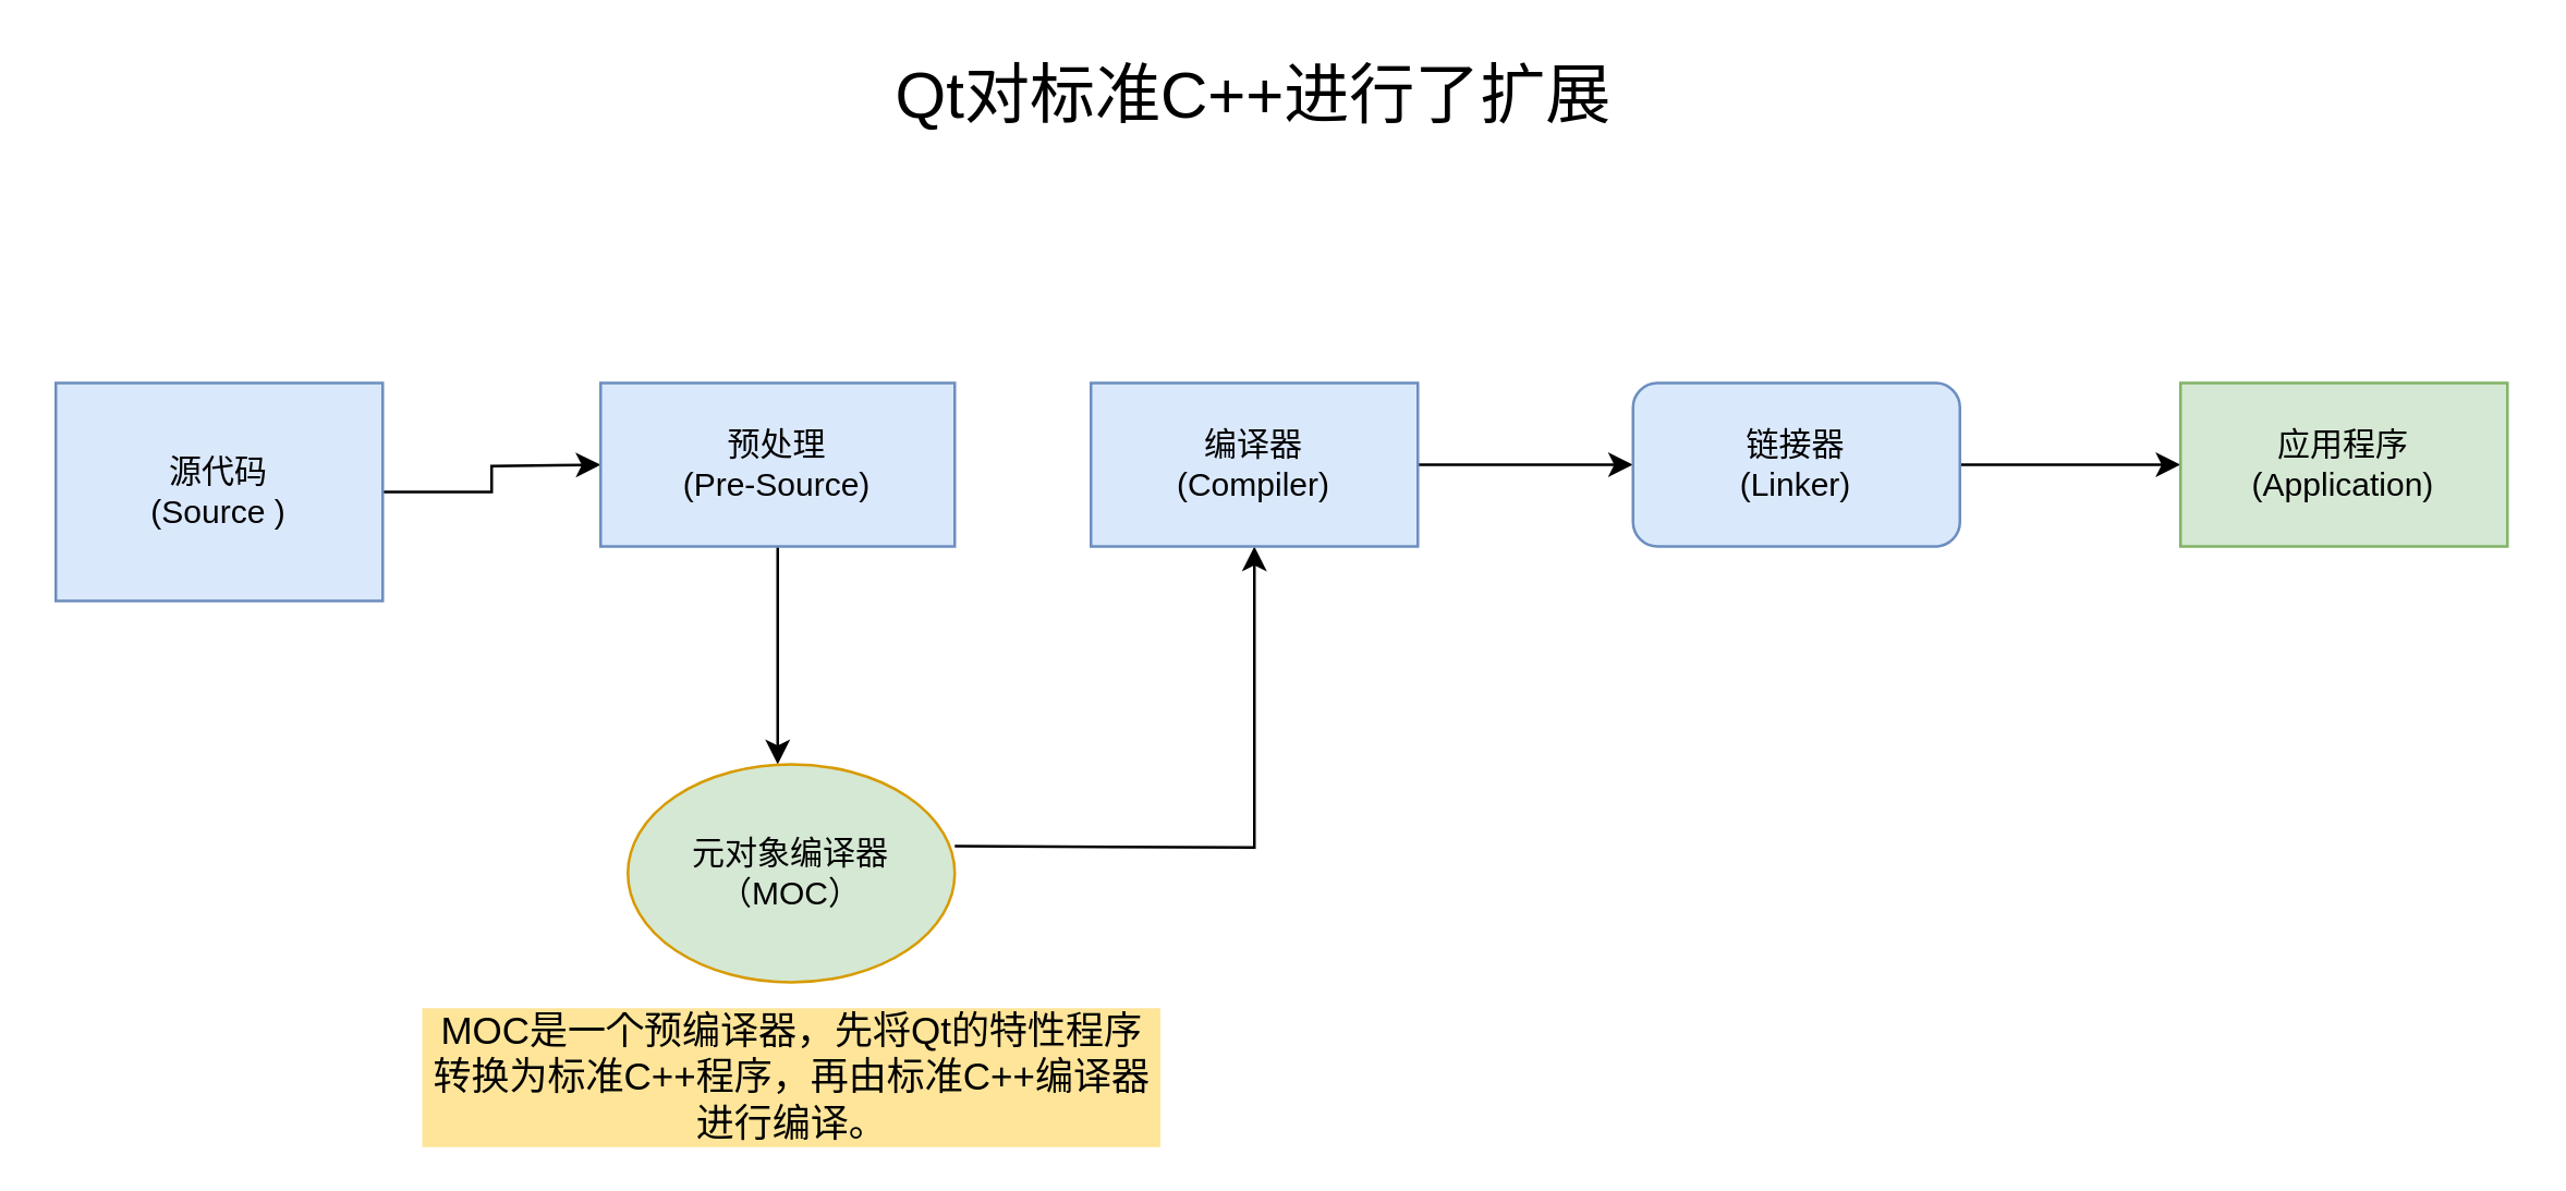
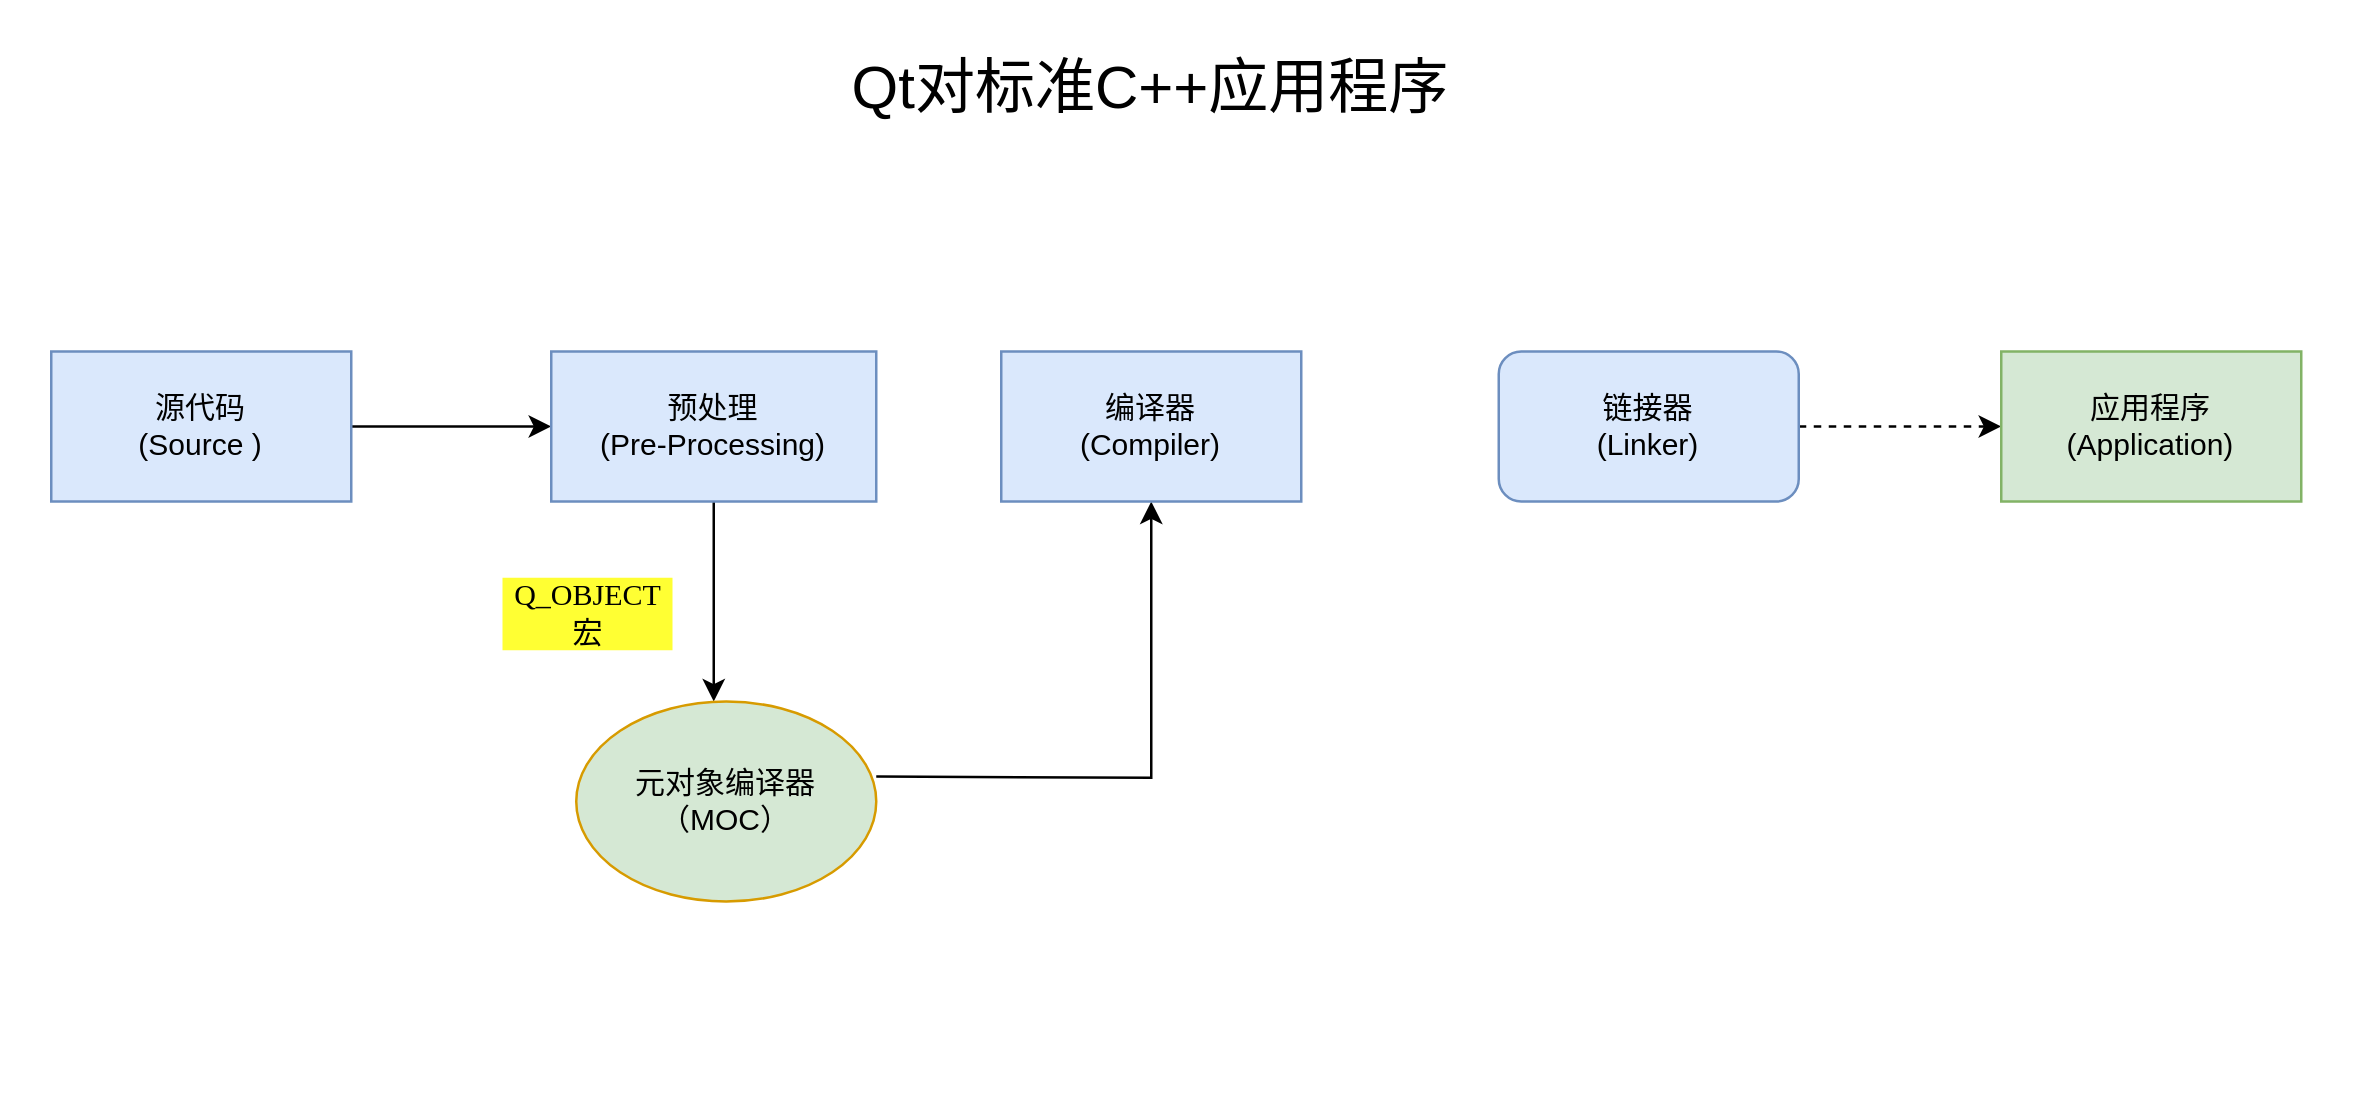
  <mxCell id="0" />
  <mxCell id="1" parent="0" />
  <mxCell id="2" value="" style="edgeStyle=orthogonalEdgeStyle;rounded=0;orthogonalLoop=1;jettySize=auto;html=1;" edge="1" parent="1" source="3"><mxGeometry relative="1" as="geometry"><mxPoint x="220" y="170" as="targetPoint" /></mxGeometry></mxCell>
- <mxCell id="3" value="源代码&lt;br&gt;(Source )" style="rounded=0;whiteSpace=wrap;html=1;fillColor=#dae8fc;strokeColor=#6c8ebf;" vertex="1" parent="1"><mxGeometry x="20" y="140" width="120" height="80" as="geometry" /></mxCell>
+ <mxCell id="3" value="源代码&lt;br&gt;(Source )" style="rounded=0;whiteSpace=wrap;html=1;fillColor=#dae8fc;strokeColor=#6c8ebf;" vertex="1" parent="1"><mxGeometry x="20" y="140" width="120" height="60" as="geometry" /></mxCell>
  <mxCell id="4" value="" style="edgeStyle=orthogonalEdgeStyle;rounded=0;orthogonalLoop=1;jettySize=auto;html=1;" edge="1" parent="1" source="5"><mxGeometry relative="1" as="geometry"><mxPoint x="285" y="280" as="targetPoint" /></mxGeometry></mxCell>
- <mxCell id="5" value="预处理&lt;br&gt;(Pre-Source)" style="rounded=0;whiteSpace=wrap;html=1;fillColor=#dae8fc;strokeColor=#6c8ebf;" vertex="1" parent="1"><mxGeometry x="220" y="140" width="130" height="60" as="geometry" /></mxCell>
+ <mxCell id="5" value="预处理&lt;br&gt;(Pre-Processing)" style="rounded=0;whiteSpace=wrap;html=1;fillColor=#dae8fc;strokeColor=#6c8ebf;" vertex="1" parent="1"><mxGeometry x="220" y="140" width="130" height="60" as="geometry" /></mxCell>
  <mxCell id="6" style="edgeStyle=orthogonalEdgeStyle;rounded=0;orthogonalLoop=1;jettySize=auto;html=1;entryX=0.5;entryY=1;entryDx=0;entryDy=0;" edge="1" parent="1" target="8"><mxGeometry relative="1" as="geometry"><mxPoint x="460" y="310" as="targetPoint" /><mxPoint x="350" y="310" as="sourcePoint" /></mxGeometry></mxCell>
- <mxCell id="7" value="" style="edgeStyle=orthogonalEdgeStyle;rounded=0;orthogonalLoop=1;jettySize=auto;html=1;" edge="1" parent="1" source="8" target="10"><mxGeometry relative="1" as="geometry" /></mxCell>
  <mxCell id="8" value="编译器&lt;br&gt;(Compiler)" style="rounded=0;whiteSpace=wrap;html=1;fillColor=#dae8fc;strokeColor=#6c8ebf;" vertex="1" parent="1"><mxGeometry x="400" y="140" width="120" height="60" as="geometry" /></mxCell>
- <mxCell id="9" value="" style="edgeStyle=orthogonalEdgeStyle;rounded=0;orthogonalLoop=1;jettySize=auto;html=1;" edge="1" parent="1" source="10" target="11"><mxGeometry relative="1" as="geometry" /></mxCell>
+ <mxCell id="9" value="" style="edgeStyle=orthogonalEdgeStyle;rounded=0;orthogonalLoop=1;jettySize=auto;html=1;dashed=1;" edge="1" parent="1" source="10" target="11"><mxGeometry relative="1" as="geometry" /></mxCell>
  <mxCell id="10" value="链接器&lt;br&gt;(Linker)" style="whiteSpace=wrap;html=1;fillColor=#dae8fc;strokeColor=#6c8ebf;rounded=1;" vertex="1" parent="1"><mxGeometry x="599" y="140" width="120" height="60" as="geometry" /></mxCell>
  <mxCell id="11" value="应用程序&lt;br&gt;(Application)" style="rounded=0;whiteSpace=wrap;html=1;fillColor=#d5e8d4;strokeColor=#82b366;" vertex="1" parent="1"><mxGeometry x="800" y="140" width="120" height="60" as="geometry" /></mxCell>
  <mxCell id="12" value="元对象编译器&lt;br&gt;（MOC）" style="ellipse;whiteSpace=wrap;html=1;fillColor=#d5e8d4;strokeColor=#d79b00;" vertex="1" parent="1"><mxGeometry x="230" y="280" width="120" height="80" as="geometry" /></mxCell>
- <mxCell id="13" value="Qt对标准C++进行了扩展" style="text;html=1;strokeColor=none;fillColor=none;align=center;verticalAlign=middle;whiteSpace=wrap;rounded=0;fontSize=24;" vertex="1" parent="1"><mxGeometry x="325" y="20" width="270" height="30" as="geometry" /></mxCell>
- <mxCell id="14" value="MOC是一个预编译器，先将Qt的特性程序转换为标准C++程序，再由标准C++编译器进行编译。" style="text;html=1;strokeColor=none;fillColor=none;align=center;verticalAlign=middle;whiteSpace=wrap;rounded=0;fontSize=14;labelBackgroundColor=#FFE599;" vertex="1" parent="1"><mxGeometry x="153.5" y="375" width="273" height="40" as="geometry" /></mxCell>
+ <mxCell id="13" value="Qt对标准C++应用程序" style="text;html=1;strokeColor=none;fillColor=none;align=center;verticalAlign=middle;whiteSpace=wrap;rounded=0;fontSize=24;" vertex="1" parent="1"><mxGeometry x="325" y="20" width="270" height="30" as="geometry" /></mxCell>
+ <mxCell id="15" value="Q_OBJECT宏" style="text;html=1;strokeColor=none;fillColor=none;align=center;verticalAlign=middle;whiteSpace=wrap;rounded=0;labelBackgroundColor=#FFFF33;fontColor=#000000;fontFamily=Verdana;" vertex="1" parent="1"><mxGeometry x="200" y="230" width="70" height="30" as="geometry" /></mxCell>
